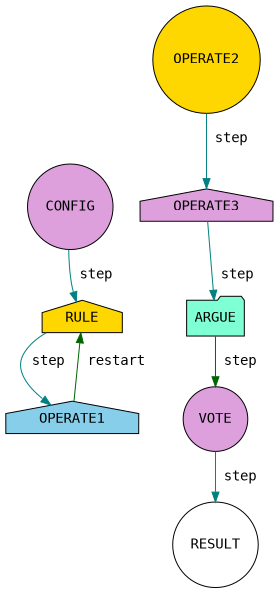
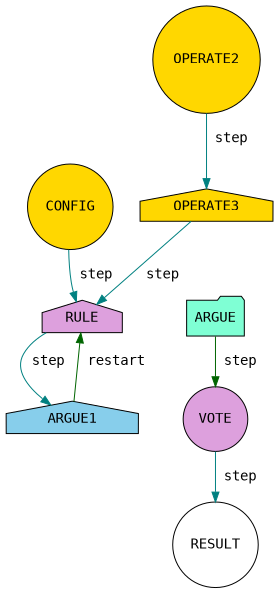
  digraph {
    fontname="DejaVu Sans Mono"
    node [fillcolor=plum fontname="DejaVu Sans Mono" shape=circle style=filled]
    edge [color=teal fontname="DejaVu Sans Mono"]
-   RULE [fillcolor=gold shape=house]
-   CONFIG
-   OPERATE1 [fillcolor=skyblue shape=house]
-   OPERATE3 [shape=house]
+   RULE [shape=house]
+   CONFIG [fillcolor=gold]
+   OPERATE1 [fillcolor=skyblue shape=house label=ARGUE1]
+   OPERATE3 [fillcolor=gold shape=house]
    OPERATE2 [fillcolor=gold]
    ARGUE [fillcolor=aquamarine shape=folder]
    VOTE
    RESULT [fillcolor=white]
    RULE -> OPERATE1 [label=" step "]
    CONFIG -> RULE [label=" step "]
    OPERATE1 -> RULE [color=darkgreen label=" restart "]
-   OPERATE3 -> ARGUE [label=" step "]
+   OPERATE3 -> RULE [label=" step "]
    OPERATE2 -> OPERATE3 [label=" step "]
    ARGUE -> VOTE [color=darkgreen label=" step "]
    VOTE -> RESULT [label=" step "]
  }
